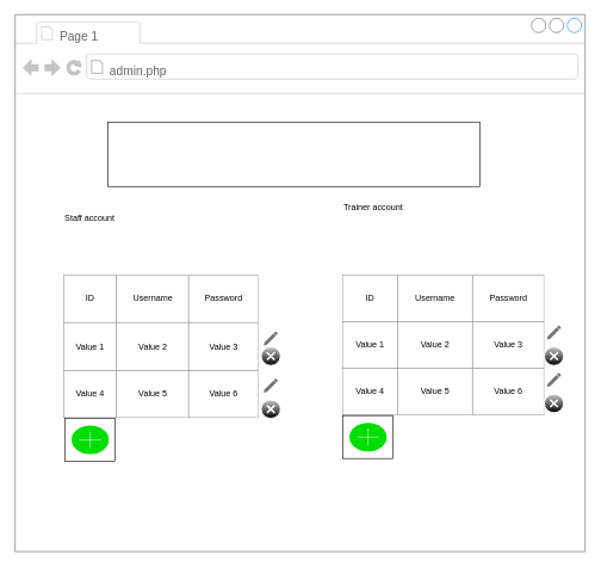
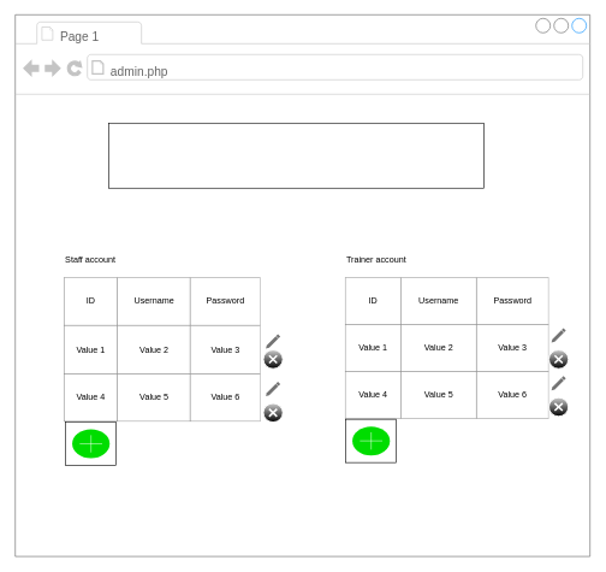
  <mxCell id="0" />
  <mxCell id="1" parent="0" />
  <mxCell id="2" value="" style="strokeWidth=1;shadow=0;dashed=0;align=center;html=1;shape=mxgraph.mockup.containers.browserWindow;rSize=0;fillColor=#ffffff;strokeColor=#666666;strokeColor2=#008cff;strokeColor3=#c4c4c4;mainText=,;recursiveResize=0;" vertex="1" parent="1"><mxGeometry x="20.5" y="20" width="797" height="750" as="geometry" /></mxCell>
  <mxCell id="3" value="" style="rounded=0;whiteSpace=wrap;html=1;" vertex="1" parent="2"><mxGeometry x="70" y="564" width="70" height="60" as="geometry" /></mxCell>
  <mxCell id="4" value="Page 1" style="strokeWidth=1;shadow=0;dashed=0;align=center;html=1;shape=mxgraph.mockup.containers.anchor;fontSize=17;fontColor=#666666;align=left;" vertex="1" parent="2"><mxGeometry x="60" y="12" width="110" height="40" as="geometry" /></mxCell>
  <mxCell id="5" value="admin.php" style="strokeWidth=1;shadow=0;dashed=0;align=center;html=1;shape=mxgraph.mockup.containers.anchor;rSize=0;fontSize=17;fontColor=#666666;align=left;" vertex="1" parent="2"><mxGeometry x="130" y="60" width="250" height="40" as="geometry" /></mxCell>
  <mxCell id="6" value="" style="rounded=0;whiteSpace=wrap;html=1;" vertex="1" parent="2"><mxGeometry x="130" y="150" width="520" height="90" as="geometry" /></mxCell>
  <mxCell id="7" value="&lt;table border=&quot;1&quot; width=&quot;100%&quot; style=&quot;width: 100% ; height: 100% ; border-collapse: collapse&quot;&gt;&lt;tbody&gt;&lt;tr&gt;&lt;td align=&quot;center&quot;&gt;ID&lt;/td&gt;&lt;td align=&quot;center&quot;&gt;Username&lt;/td&gt;&lt;td align=&quot;center&quot;&gt;Password&lt;/td&gt;&lt;/tr&gt;&lt;tr&gt;&lt;td align=&quot;center&quot;&gt;Value 1&lt;/td&gt;&lt;td align=&quot;center&quot;&gt;Value 2&lt;/td&gt;&lt;td align=&quot;center&quot;&gt;Value 3&lt;/td&gt;&lt;/tr&gt;&lt;tr&gt;&lt;td align=&quot;center&quot;&gt;Value 4&lt;/td&gt;&lt;td align=&quot;center&quot;&gt;Value 5&lt;/td&gt;&lt;td align=&quot;center&quot;&gt;Value 6&lt;/td&gt;&lt;/tr&gt;&lt;/tbody&gt;&lt;/table&gt;" style="text;html=1;strokeColor=none;fillColor=none;overflow=fill;" vertex="1" parent="2"><mxGeometry x="67" y="364" width="273" height="200" as="geometry" /></mxCell>
  <mxCell id="8" value="&lt;table border=&quot;1&quot; width=&quot;100%&quot; style=&quot;width: 100% ; height: 100% ; border-collapse: collapse&quot;&gt;&lt;tbody&gt;&lt;tr&gt;&lt;td align=&quot;center&quot;&gt;ID&lt;/td&gt;&lt;td align=&quot;center&quot;&gt;Username&lt;/td&gt;&lt;td align=&quot;center&quot;&gt;Password&lt;/td&gt;&lt;/tr&gt;&lt;tr&gt;&lt;td align=&quot;center&quot;&gt;Value 1&lt;/td&gt;&lt;td align=&quot;center&quot;&gt;Value 2&lt;/td&gt;&lt;td align=&quot;center&quot;&gt;Value 3&lt;/td&gt;&lt;/tr&gt;&lt;tr&gt;&lt;td align=&quot;center&quot;&gt;Value 4&lt;/td&gt;&lt;td align=&quot;center&quot;&gt;Value 5&lt;/td&gt;&lt;td align=&quot;center&quot;&gt;Value 6&lt;/td&gt;&lt;/tr&gt;&lt;/tbody&gt;&lt;/table&gt;" style="text;html=1;strokeColor=none;fillColor=none;overflow=fill;" vertex="1" parent="2"><mxGeometry x="457" y="364" width="283" height="196" as="geometry" /></mxCell>
- <mxCell id="9" value="Staff account" style="text;html=1;resizable=0;points=[];autosize=1;align=left;verticalAlign=top;spacingTop=-4;" vertex="1" parent="2"><mxGeometry x="67" y="275" width="90" height="20" as="geometry" /></mxCell>
- <mxCell id="10" value="Trainer account" style="text;html=1;resizable=0;points=[];autosize=1;align=left;verticalAlign=top;spacingTop=-4;" vertex="1" parent="2"><mxGeometry x="457" y="260" width="100" height="20" as="geometry" /></mxCell>
+ <mxCell id="9" value="Staff account" style="text;html=1;resizable=0;points=[];autosize=1;align=left;verticalAlign=top;spacingTop=-4;" vertex="1" parent="2"><mxGeometry x="67" y="330" width="90" height="20" as="geometry" /></mxCell>
+ <mxCell id="10" value="Trainer account" style="text;html=1;resizable=0;points=[];autosize=1;align=left;verticalAlign=top;spacingTop=-4;" vertex="1" parent="2"><mxGeometry x="457" y="330" width="100" height="20" as="geometry" /></mxCell>
  <mxCell id="11" value="" style="html=1;verticalLabelPosition=bottom;labelBackgroundColor=#ffffff;verticalAlign=top;shadow=0;dashed=0;strokeWidth=2;shape=mxgraph.ios7.misc.add;fillColor=#00dd00;strokeColor=#ffffff;" vertex="1" parent="2"><mxGeometry x="79" y="574" width="52" height="40" as="geometry" /></mxCell>
  <mxCell id="12" value="" style="rounded=0;whiteSpace=wrap;html=1;" vertex="1" parent="2"><mxGeometry x="458.5" y="560" width="70" height="60" as="geometry" /></mxCell>
  <mxCell id="13" value="" style="html=1;verticalLabelPosition=bottom;labelBackgroundColor=#ffffff;verticalAlign=top;shadow=0;dashed=0;strokeWidth=2;shape=mxgraph.ios7.misc.add;fillColor=#00dd00;strokeColor=#ffffff;" vertex="1" parent="2"><mxGeometry x="467.5" y="570" width="52" height="40" as="geometry" /></mxCell>
  <mxCell id="14" value="" style="dashed=0;aspect=fixed;verticalLabelPosition=bottom;verticalAlign=top;align=center;shape=mxgraph.gmdl.edit;strokeColor=none;fillColor=#737373;shadow=0;" vertex="1" parent="2"><mxGeometry x="347.5" y="442" width="20" height="20" as="geometry" /></mxCell>
  <mxCell id="15" value="" style="dashed=0;aspect=fixed;verticalLabelPosition=bottom;verticalAlign=top;align=center;shape=mxgraph.gmdl.edit;strokeColor=none;fillColor=#737373;shadow=0;" vertex="1" parent="2"><mxGeometry x="347.5" y="508" width="20" height="20" as="geometry" /></mxCell>
  <mxCell id="16" value="" style="verticalLabelPosition=bottom;verticalAlign=top;html=1;shadow=0;dashed=0;strokeWidth=1;shape=mxgraph.ios.iDeleteApp;fillColor=#cccccc;fillColor2=#000000;strokeColor=#ffffff;" vertex="1" parent="2"><mxGeometry x="344" y="464" width="27" height="26" as="geometry" /></mxCell>
  <mxCell id="17" value="" style="verticalLabelPosition=bottom;verticalAlign=top;html=1;shadow=0;dashed=0;strokeWidth=1;shape=mxgraph.ios.iDeleteApp;fillColor=#cccccc;fillColor2=#000000;strokeColor=#ffffff;" vertex="1" parent="2"><mxGeometry x="344" y="538" width="27" height="26" as="geometry" /></mxCell>
  <mxCell id="18" value="" style="dashed=0;aspect=fixed;verticalLabelPosition=bottom;verticalAlign=top;align=center;shape=mxgraph.gmdl.edit;strokeColor=none;fillColor=#737373;shadow=0;" vertex="1" parent="2"><mxGeometry x="743.5" y="434" width="20" height="20" as="geometry" /></mxCell>
  <mxCell id="19" value="" style="verticalLabelPosition=bottom;verticalAlign=top;html=1;shadow=0;dashed=0;strokeWidth=1;shape=mxgraph.ios.iDeleteApp;fillColor=#cccccc;fillColor2=#000000;strokeColor=#ffffff;" vertex="1" parent="2"><mxGeometry x="740" y="464" width="27" height="26" as="geometry" /></mxCell>
  <mxCell id="20" value="" style="dashed=0;aspect=fixed;verticalLabelPosition=bottom;verticalAlign=top;align=center;shape=mxgraph.gmdl.edit;strokeColor=none;fillColor=#737373;shadow=0;" vertex="1" parent="2"><mxGeometry x="743.5" y="500" width="20" height="20" as="geometry" /></mxCell>
  <mxCell id="21" value="" style="verticalLabelPosition=bottom;verticalAlign=top;html=1;shadow=0;dashed=0;strokeWidth=1;shape=mxgraph.ios.iDeleteApp;fillColor=#cccccc;fillColor2=#000000;strokeColor=#ffffff;" vertex="1" parent="2"><mxGeometry x="740" y="530" width="27" height="26" as="geometry" /></mxCell>
